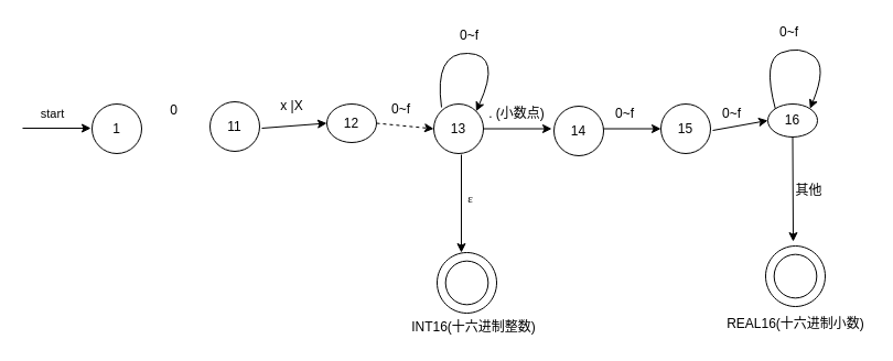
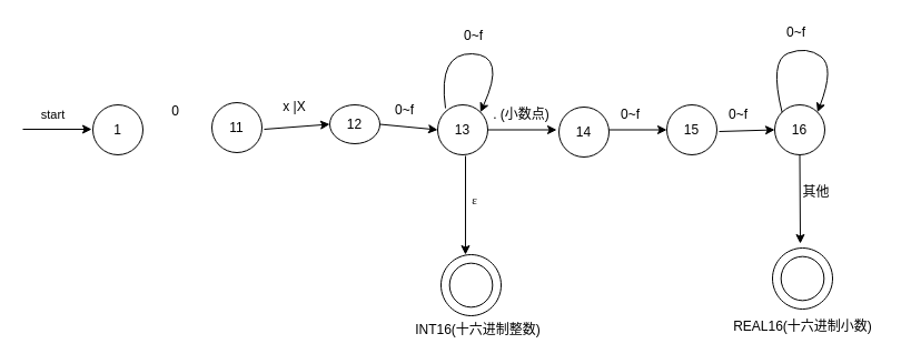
  <mxCell id="0" />
  <mxCell id="1" parent="0" />
  <mxCell id="2" value="1" style="ellipse;whiteSpace=wrap;html=1;aspect=fixed;" vertex="1" parent="1"><mxGeometry x="83" y="94" width="45" height="45" as="geometry" /></mxCell>
  <mxCell id="3" value="11" style="ellipse;whiteSpace=wrap;html=1;aspect=fixed;" vertex="1" parent="1"><mxGeometry x="190" y="92" width="45" height="45" as="geometry" /></mxCell>
  <mxCell id="4" value="12" style="ellipse;whiteSpace=wrap;html=1;aspect=fixed;" vertex="1" parent="1"><mxGeometry x="296" y="94" width="45" height="35" as="geometry" /></mxCell>
  <mxCell id="5" value="13" style="ellipse;whiteSpace=wrap;html=1;aspect=fixed;" vertex="1" parent="1"><mxGeometry x="393" y="94" width="45" height="45" as="geometry" /></mxCell>
  <mxCell id="6" value="15" style="ellipse;whiteSpace=wrap;html=1;aspect=fixed;" vertex="1" parent="1"><mxGeometry x="599" y="94" width="45" height="45" as="geometry" /></mxCell>
- <mxCell id="7" value="16" style="ellipse;whiteSpace=wrap;html=1;aspect=fixed;" vertex="1" parent="1"><mxGeometry x="696" y="94" width="45" height="30" as="geometry" /></mxCell>
+ <mxCell id="7" value="16" style="ellipse;whiteSpace=wrap;html=1;aspect=fixed;" vertex="1" parent="1"><mxGeometry x="696" y="94" width="45" height="45" as="geometry" /></mxCell>
  <mxCell id="8" value="" style="endArrow=classic;html=1;rounded=0;" edge="1" parent="1"><mxGeometry width="50" height="50" relative="1" as="geometry"><mxPoint x="20" y="116" as="sourcePoint" /><mxPoint x="82" y="116" as="targetPoint" /></mxGeometry></mxCell>
  <mxCell id="9" value="start" style="edgeLabel;html=1;align=center;verticalAlign=middle;resizable=0;points=[];" vertex="1" connectable="0" parent="8"><mxGeometry x="-0.656" y="6" relative="1" as="geometry"><mxPoint x="15" y="-8" as="offset" /></mxGeometry></mxCell>
  <mxCell id="10" value="" style="endArrow=classic;html=1;rounded=0;entryX=0;entryY=0.5;entryDx=0;entryDy=0;" edge="1" parent="1" target="4"><mxGeometry width="50" height="50" relative="1" as="geometry"><mxPoint x="237" y="116" as="sourcePoint" /><mxPoint x="287" y="95" as="targetPoint" /></mxGeometry></mxCell>
- <mxCell id="11" value="" style="endArrow=classic;html=1;rounded=0;exitX=1;exitY=0.5;exitDx=0;exitDy=0;entryX=0;entryY=0.5;entryDx=0;entryDy=0;dashed=1;" edge="1" parent="1" source="4" target="5"><mxGeometry width="50" height="50" relative="1" as="geometry"><mxPoint x="349" y="149" as="sourcePoint" /><mxPoint x="399" y="99" as="targetPoint" /></mxGeometry></mxCell>
+ <mxCell id="11" value="" style="endArrow=classic;html=1;rounded=0;exitX=1;exitY=0.5;exitDx=0;exitDy=0;entryX=0;entryY=0.5;entryDx=0;entryDy=0;" edge="1" parent="1" source="4" target="5"><mxGeometry width="50" height="50" relative="1" as="geometry"><mxPoint x="349" y="149" as="sourcePoint" /><mxPoint x="399" y="99" as="targetPoint" /></mxGeometry></mxCell>
  <mxCell id="12" value="" style="endArrow=classic;html=1;rounded=0;exitX=1;exitY=0.5;exitDx=0;exitDy=0;entryX=0;entryY=0.5;entryDx=0;entryDy=0;" edge="1" parent="1" source="5"><mxGeometry width="50" height="50" relative="1" as="geometry"><mxPoint x="447" y="143" as="sourcePoint" /><mxPoint x="500" y="116.5" as="targetPoint" /></mxGeometry></mxCell>
  <mxCell id="13" value="" style="endArrow=classic;html=1;rounded=0;exitX=1;exitY=0.5;exitDx=0;exitDy=0;entryX=0;entryY=0.5;entryDx=0;entryDy=0;" edge="1" parent="1" target="6"><mxGeometry width="50" height="50" relative="1" as="geometry"><mxPoint x="545" y="116.5" as="sourcePoint" /><mxPoint x="603" y="82" as="targetPoint" /></mxGeometry></mxCell>
  <mxCell id="14" value="" style="endArrow=classic;html=1;rounded=0;entryX=0;entryY=0.5;entryDx=0;entryDy=0;" edge="1" parent="1" target="7"><mxGeometry width="50" height="50" relative="1" as="geometry"><mxPoint x="646" y="118" as="sourcePoint" /><mxPoint x="701" y="86" as="targetPoint" /></mxGeometry></mxCell>
  <mxCell id="15" value="14" style="ellipse;whiteSpace=wrap;html=1;aspect=fixed;" vertex="1" parent="1"><mxGeometry x="502" y="96" width="45" height="45" as="geometry" /></mxCell>
  <mxCell id="16" value="" style="verticalLabelPosition=bottom;verticalAlign=top;html=1;shape=mxgraph.basic.donut;dx=7.67;" vertex="1" parent="1"><mxGeometry x="396" y="229" width="54" height="55" as="geometry" /></mxCell>
  <mxCell id="17" value="" style="verticalLabelPosition=bottom;verticalAlign=top;html=1;shape=mxgraph.basic.donut;dx=7.67;" vertex="1" parent="1"><mxGeometry x="694" y="223" width="54" height="55" as="geometry" /></mxCell>
  <mxCell id="18" value="" style="curved=1;endArrow=classic;html=1;rounded=0;entryX=1;entryY=0;entryDx=0;entryDy=0;" edge="1" parent="1" target="5"><mxGeometry width="50" height="50" relative="1" as="geometry"><mxPoint x="400" y="97" as="sourcePoint" /><mxPoint x="447.653" y="90.347" as="targetPoint" /><Array as="points"><mxPoint x="393" y="47" /><mxPoint x="455" y="49" /></Array></mxGeometry></mxCell>
  <mxCell id="19" value="" style="curved=1;endArrow=classic;html=1;rounded=0;exitX=0;exitY=0;exitDx=0;exitDy=0;entryX=1;entryY=0;entryDx=0;entryDy=0;" edge="1" parent="1" source="7" target="7"><mxGeometry width="50" height="50" relative="1" as="geometry"><mxPoint x="703.347" y="81.347" as="sourcePoint" /><mxPoint x="743.653" y="81.347" as="targetPoint" /><Array as="points"><mxPoint x="691" y="54" /><mxPoint x="725" y="41" /><mxPoint x="750" y="60" /></Array></mxGeometry></mxCell>
  <mxCell id="20" value="" style="endArrow=classic;html=1;rounded=0;entryX=0.407;entryY=0;entryDx=0;entryDy=0;entryPerimeter=0;" edge="1" parent="1" target="16"><mxGeometry width="50" height="50" relative="1" as="geometry"><mxPoint x="418" y="140" as="sourcePoint" /><mxPoint x="458" y="166" as="targetPoint" /></mxGeometry></mxCell>
  <mxCell id="21" value="&lt;p class=&quot;MsoNormal&quot;&gt;&lt;span style=&quot;mso-spacerun:'yes';font-family:宋体;mso-bidi-font-family:'Times New Roman';&lt;br/&gt;font-size:14.0pt;mso-font-kerning:1.0pt;&quot;&gt;ε&lt;/span&gt;&lt;/p&gt;" style="edgeLabel;html=1;align=center;verticalAlign=middle;resizable=0;points=[];" vertex="1" connectable="0" parent="20"><mxGeometry x="-0.213" y="8" relative="1" as="geometry"><mxPoint y="4" as="offset" /></mxGeometry></mxCell>
  <mxCell id="22" value="" style="endArrow=classic;html=1;rounded=0;exitX=0.5;exitY=1;exitDx=0;exitDy=0;" edge="1" parent="1" source="7"><mxGeometry width="50" height="50" relative="1" as="geometry"><mxPoint x="710" y="218" as="sourcePoint" /><mxPoint x="719" y="219" as="targetPoint" /></mxGeometry></mxCell>
  <mxCell id="23" value="0" style="text;html=1;align=center;verticalAlign=middle;resizable=0;points=[];autosize=1;strokeColor=none;fillColor=none;" vertex="1" parent="1"><mxGeometry x="148" y="91" width="17" height="18" as="geometry" /></mxCell>
  <mxCell id="24" value="x |X" style="text;html=1;align=center;verticalAlign=middle;resizable=0;points=[];autosize=1;strokeColor=none;fillColor=none;" vertex="1" parent="1"><mxGeometry x="249" y="87" width="30" height="18" as="geometry" /></mxCell>
  <mxCell id="25" value="0~f" style="text;html=1;align=center;verticalAlign=middle;resizable=0;points=[];autosize=1;strokeColor=none;fillColor=none;" vertex="1" parent="1"><mxGeometry x="349" y="90" width="27" height="18" as="geometry" /></mxCell>
  <mxCell id="26" value="0~f" style="text;html=1;align=center;verticalAlign=middle;resizable=0;points=[];autosize=1;strokeColor=none;fillColor=none;" vertex="1" parent="1"><mxGeometry x="411" y="23" width="27" height="18" as="geometry" /></mxCell>
  <mxCell id="27" value=". (小数点)" style="text;html=1;align=center;verticalAlign=middle;resizable=0;points=[];autosize=1;strokeColor=none;fillColor=none;" vertex="1" parent="1"><mxGeometry x="437" y="94" width="61" height="18" as="geometry" /></mxCell>
  <mxCell id="28" value="0~f" style="text;html=1;align=center;verticalAlign=middle;resizable=0;points=[];autosize=1;strokeColor=none;fillColor=none;" vertex="1" parent="1"><mxGeometry x="552" y="94" width="27" height="18" as="geometry" /></mxCell>
  <mxCell id="29" value="0~f" style="text;html=1;align=center;verticalAlign=middle;resizable=0;points=[];autosize=1;strokeColor=none;fillColor=none;" vertex="1" parent="1"><mxGeometry x="649" y="94" width="27" height="18" as="geometry" /></mxCell>
  <mxCell id="30" value="0~f" style="text;html=1;align=center;verticalAlign=middle;resizable=0;points=[];autosize=1;strokeColor=none;fillColor=none;" vertex="1" parent="1"><mxGeometry x="701" y="20" width="27" height="18" as="geometry" /></mxCell>
  <mxCell id="31" value="其他" style="text;html=1;align=center;verticalAlign=middle;resizable=0;points=[];autosize=1;strokeColor=none;fillColor=none;" vertex="1" parent="1"><mxGeometry x="716" y="164" width="34" height="18" as="geometry" /></mxCell>
  <mxCell id="32" value="INT16(十六进制整数)" style="text;html=1;align=center;verticalAlign=middle;resizable=0;points=[];autosize=1;strokeColor=none;fillColor=none;" vertex="1" parent="1"><mxGeometry x="367" y="288" width="123" height="18" as="geometry" /></mxCell>
  <mxCell id="33" value="REAL16(十六进制小数)" style="text;html=1;align=center;verticalAlign=middle;resizable=0;points=[];autosize=1;strokeColor=none;fillColor=none;" vertex="1" parent="1"><mxGeometry x="653" y="285" width="135" height="18" as="geometry" /></mxCell>
